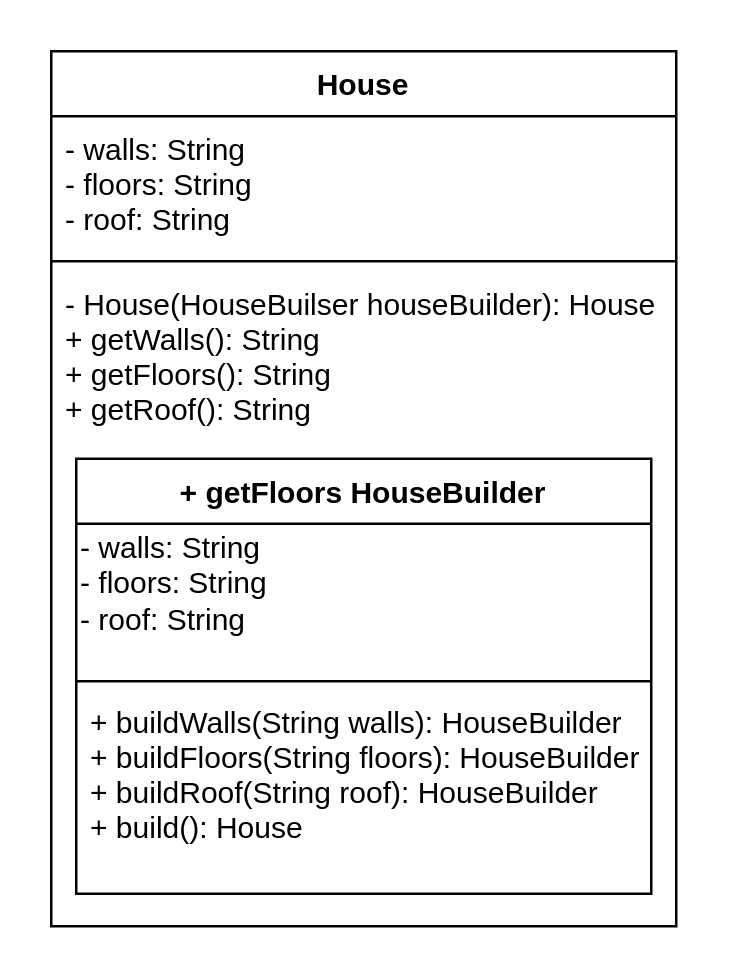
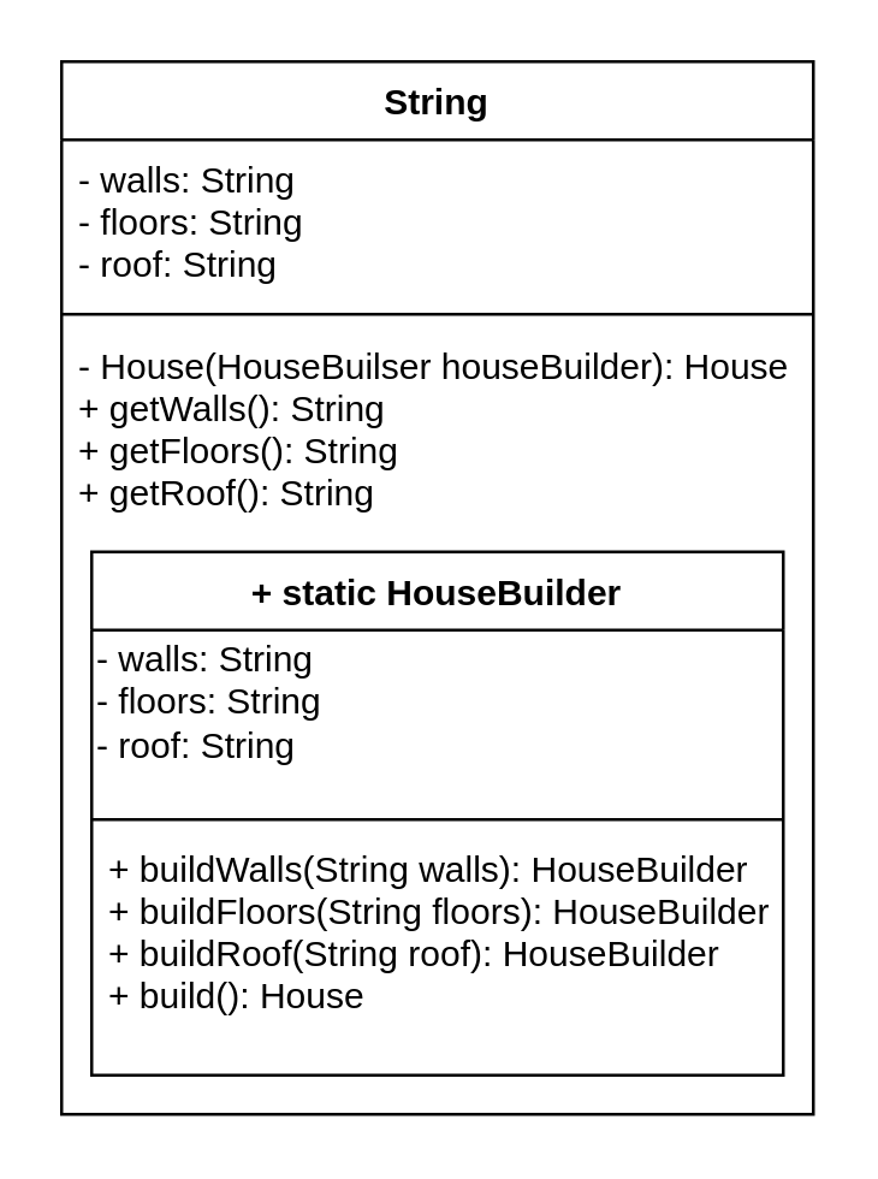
  <mxCell id="0" />
  <mxCell id="1" parent="0" />
- <mxCell id="2" value="House" style="swimlane;fontStyle=1;align=center;verticalAlign=top;childLayout=stackLayout;horizontal=1;startSize=26;horizontalStack=0;resizeParent=1;resizeParentMax=0;resizeLast=0;collapsible=1;marginBottom=0;" vertex="1" parent="1"><mxGeometry x="20" y="20" width="250" height="350" as="geometry" /></mxCell>
+ <mxCell id="2" value="String" style="swimlane;fontStyle=1;align=center;verticalAlign=top;childLayout=stackLayout;horizontal=1;startSize=26;horizontalStack=0;resizeParent=1;resizeParentMax=0;resizeLast=0;collapsible=1;marginBottom=0;" vertex="1" parent="1"><mxGeometry x="20" y="20" width="250" height="350" as="geometry" /></mxCell>
  <mxCell id="3" value="- walls: String&#10;- floors: String&#10;- roof: String&#10;&#10;&#10;" style="text;strokeColor=none;fillColor=none;align=left;verticalAlign=top;spacingLeft=4;spacingRight=4;overflow=hidden;rotatable=0;points=[[0,0.5],[1,0.5]];portConstraint=eastwest;" vertex="1" parent="2"><mxGeometry y="26" width="250" height="54" as="geometry" /></mxCell>
  <mxCell id="4" value="" style="line;strokeWidth=1;fillColor=none;align=left;verticalAlign=middle;spacingTop=-1;spacingLeft=3;spacingRight=3;rotatable=0;labelPosition=right;points=[];portConstraint=eastwest;" vertex="1" parent="2"><mxGeometry y="80" width="250" height="8" as="geometry" /></mxCell>
  <mxCell id="5" value="- House(HouseBuilser houseBuilder): House&#10;+ getWalls(): String&#10;+ getFloors(): String&#10;+ getRoof(): String&#10;&#10;" style="text;strokeColor=none;fillColor=none;align=left;verticalAlign=top;spacingLeft=4;spacingRight=4;overflow=hidden;rotatable=0;points=[[0,0.5],[1,0.5]];portConstraint=eastwest;" vertex="1" parent="2"><mxGeometry y="88" width="250" height="262" as="geometry" /></mxCell>
- <mxCell id="6" value="+ getFloors HouseBuilder" style="swimlane;fontStyle=1;align=center;verticalAlign=top;childLayout=stackLayout;horizontal=1;startSize=26;horizontalStack=0;resizeParent=1;resizeParentMax=0;resizeLast=0;collapsible=1;marginBottom=0;" vertex="1" parent="1"><mxGeometry x="30" y="183" width="230" height="174" as="geometry" /></mxCell>
+ <mxCell id="6" value="+ static HouseBuilder" style="swimlane;fontStyle=1;align=center;verticalAlign=top;childLayout=stackLayout;horizontal=1;startSize=26;horizontalStack=0;resizeParent=1;resizeParentMax=0;resizeLast=0;collapsible=1;marginBottom=0;" vertex="1" parent="1"><mxGeometry x="30" y="183" width="230" height="174" as="geometry" /></mxCell>
  <mxCell id="7" value="- walls: String&lt;br&gt;- floors: String&lt;br&gt;- roof: String&lt;div&gt;&lt;br&gt;&lt;/div&gt;" style="text;html=1;resizable=0;points=[];autosize=1;align=left;verticalAlign=top;spacingTop=-4;" vertex="1" parent="6"><mxGeometry y="26" width="230" height="60" as="geometry" /></mxCell>
  <mxCell id="8" value="" style="line;strokeWidth=1;fillColor=none;align=left;verticalAlign=middle;spacingTop=-1;spacingLeft=3;spacingRight=3;rotatable=0;labelPosition=right;points=[];portConstraint=eastwest;" vertex="1" parent="6"><mxGeometry y="86" width="230" height="6" as="geometry" /></mxCell>
  <mxCell id="9" value="+ buildWalls(String walls): HouseBuilder&#10;+ buildFloors(String floors): HouseBuilder&#10;+ buildRoof(String roof): HouseBuilder&#10;+ build(): House&#10;" style="text;strokeColor=none;fillColor=none;align=left;verticalAlign=top;spacingLeft=4;spacingRight=4;overflow=hidden;rotatable=0;points=[[0,0.5],[1,0.5]];portConstraint=eastwest;" vertex="1" parent="6"><mxGeometry y="92" width="230" height="82" as="geometry" /></mxCell>
